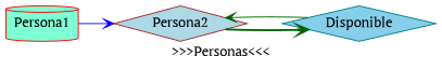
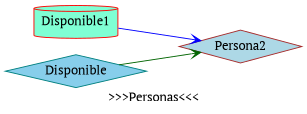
  digraph {
    fontname="PT Serif"
    label=">>>Personas<<<"
    rankdir=LR
    node [fontname="PT Serif" shape=diamond style=filled]
    edge [arrowhead=vee color=darkgreen fontname="PT Serif" style=solid]
-   n1 [color=red fillcolor=aquamarine label=Persona1 shape=cylinder]
+   n1 [color=red fillcolor=aquamarine label=Disponible1 shape=cylinder]
    n2 [color=brown fillcolor=lightblue label=Persona2]
    n3 [color=teal fillcolor=skyblue label=Disponible]
    n1 -> n2 [color=blue]
-   n2 -> n3 [style=bold]
    n3 -> n2
  }
